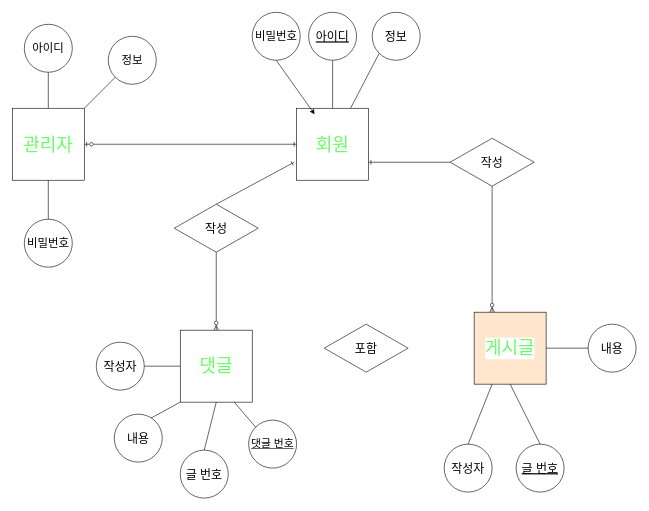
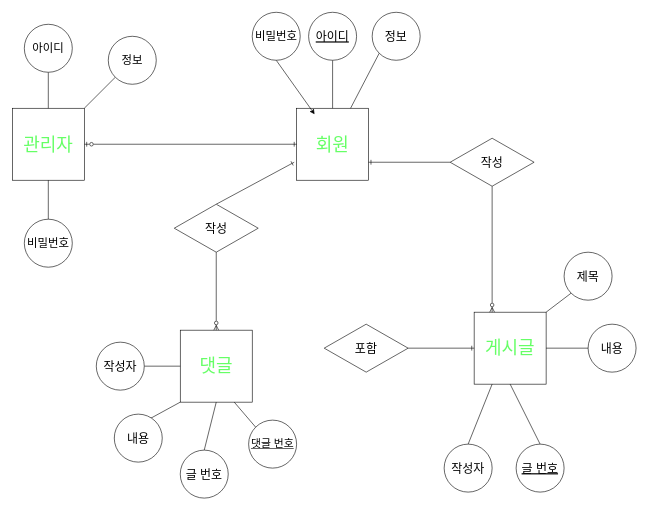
  <mxCell id="0" />
  <mxCell id="1" parent="0" />
  <mxCell id="2" value="회원" style="whiteSpace=wrap;html=1;aspect=fixed;labelBackgroundColor=#FFFFFF;labelBorderColor=none;fontSize=30;fontColor=#66FF66;" vertex="1" parent="1"><mxGeometry x="494" y="180" width="120" height="120" as="geometry" /></mxCell>
- <mxCell id="3" value="&lt;font color=&quot;#66ff66&quot;&gt;게시글&lt;/font&gt;" style="whiteSpace=wrap;html=1;aspect=fixed;labelBackgroundColor=#FFFFFF;labelBorderColor=none;fontSize=30;fontColor=#FFFFFF;fillColor=#ffe6cc;" vertex="1" parent="1"><mxGeometry x="790" y="520" width="120" height="120" as="geometry" /></mxCell>
+ <mxCell id="3" value="&lt;font color=&quot;#66ff66&quot;&gt;게시글&lt;/font&gt;" style="whiteSpace=wrap;html=1;aspect=fixed;labelBackgroundColor=#FFFFFF;labelBorderColor=none;fontSize=30;fontColor=#FFFFFF;" vertex="1" parent="1"><mxGeometry x="790" y="520" width="120" height="120" as="geometry" /></mxCell>
  <mxCell id="4" value="&lt;font color=&quot;#66ff66&quot;&gt;댓글&lt;/font&gt;" style="whiteSpace=wrap;html=1;aspect=fixed;labelBackgroundColor=#FFFFFF;labelBorderColor=none;fontSize=30;fontColor=#FFFFFF;" vertex="1" parent="1"><mxGeometry x="300" y="550" width="120" height="120" as="geometry" /></mxCell>
  <mxCell id="5" style="rounded=0;orthogonalLoop=1;jettySize=auto;html=1;exitX=0.5;exitY=1;exitDx=0;exitDy=0;endArrow=none;endFill=0;" edge="1" parent="1" source="6" target="2"><mxGeometry relative="1" as="geometry" /></mxCell>
  <mxCell id="6" value="아이디" style="ellipse;whiteSpace=wrap;html=1;aspect=fixed;labelBackgroundColor=default;fontSize=20;fontStyle=4" vertex="1" parent="1"><mxGeometry x="514" y="20" width="80" height="80" as="geometry" /></mxCell>
  <mxCell id="7" style="rounded=0;orthogonalLoop=1;jettySize=auto;html=1;exitX=0.5;exitY=1;exitDx=0;exitDy=0;entryX=0.25;entryY=0.083;entryDx=0;entryDy=0;entryPerimeter=0;" edge="1" parent="1" source="8" target="2"><mxGeometry relative="1" as="geometry" /></mxCell>
  <mxCell id="8" value="&lt;font style=&quot;font-size: 19px;&quot;&gt;비밀번호&lt;/font&gt;" style="ellipse;whiteSpace=wrap;html=1;aspect=fixed;labelBackgroundColor=default;fontSize=20;" vertex="1" parent="1"><mxGeometry x="420" y="20" width="80" height="80" as="geometry" /></mxCell>
  <mxCell id="9" style="orthogonalLoop=1;jettySize=auto;html=1;exitX=0;exitY=1;exitDx=0;exitDy=0;entryX=0.75;entryY=0;entryDx=0;entryDy=0;rounded=0;endArrow=none;endFill=0;" edge="1" parent="1" source="10" target="2"><mxGeometry relative="1" as="geometry" /></mxCell>
  <mxCell id="10" value="정보" style="ellipse;whiteSpace=wrap;html=1;aspect=fixed;labelBackgroundColor=default;fontSize=20;" vertex="1" parent="1"><mxGeometry x="620" y="20" width="80" height="80" as="geometry" /></mxCell>
  <mxCell id="11" style="rounded=0;orthogonalLoop=1;jettySize=auto;html=1;exitX=0.5;exitY=0;exitDx=0;exitDy=0;entryX=0.25;entryY=1;entryDx=0;entryDy=0;endArrow=none;endFill=0;" edge="1" parent="1" source="12" target="3"><mxGeometry relative="1" as="geometry" /></mxCell>
  <mxCell id="12" value="작성자" style="ellipse;whiteSpace=wrap;html=1;aspect=fixed;labelBackgroundColor=default;fontSize=20;" vertex="1" parent="1"><mxGeometry x="740" y="740" width="80" height="80" as="geometry" /></mxCell>
  <mxCell id="13" style="rounded=0;orthogonalLoop=1;jettySize=auto;html=1;exitX=0.5;exitY=0;exitDx=0;exitDy=0;entryX=0.5;entryY=1;entryDx=0;entryDy=0;endArrow=none;endFill=0;" edge="1" parent="1" source="14" target="3"><mxGeometry relative="1" as="geometry" /></mxCell>
  <mxCell id="14" value="&lt;u&gt;글 번호&lt;/u&gt;" style="ellipse;whiteSpace=wrap;html=1;aspect=fixed;labelBackgroundColor=default;fontSize=20;" vertex="1" parent="1"><mxGeometry x="860" y="740" width="80" height="80" as="geometry" /></mxCell>
  <mxCell id="15" style="rounded=0;orthogonalLoop=1;jettySize=auto;html=1;exitX=1;exitY=0.5;exitDx=0;exitDy=0;endArrow=none;endFill=0;" edge="1" parent="1" source="16" target="3"><mxGeometry relative="1" as="geometry" /></mxCell>
  <mxCell id="16" value="내용" style="ellipse;whiteSpace=wrap;html=1;aspect=fixed;labelBackgroundColor=default;fontSize=20;" vertex="1" parent="1"><mxGeometry x="980" y="540" width="80" height="80" as="geometry" /></mxCell>
+ <mxCell id="17" style="rounded=0;orthogonalLoop=1;jettySize=auto;html=1;exitX=0;exitY=1;exitDx=0;exitDy=0;entryX=1;entryY=0;entryDx=0;entryDy=0;endArrow=none;endFill=0;" edge="1" parent="1" source="18" target="3"><mxGeometry relative="1" as="geometry" /></mxCell>
+ <mxCell id="18" value="제목" style="ellipse;whiteSpace=wrap;html=1;aspect=fixed;labelBackgroundColor=default;fontSize=20;" vertex="1" parent="1"><mxGeometry x="940" y="420" width="80" height="80" as="geometry" /></mxCell>
  <mxCell id="19" style="rounded=0;orthogonalLoop=1;jettySize=auto;html=1;exitX=1;exitY=0.5;exitDx=0;exitDy=0;entryX=0;entryY=0.5;entryDx=0;entryDy=0;endArrow=none;endFill=0;" edge="1" parent="1" source="20" target="4"><mxGeometry relative="1" as="geometry" /></mxCell>
  <mxCell id="20" value="작성자" style="ellipse;whiteSpace=wrap;html=1;aspect=fixed;labelBackgroundColor=default;fontSize=20;" vertex="1" parent="1"><mxGeometry x="160" y="570" width="80" height="80" as="geometry" /></mxCell>
  <mxCell id="21" style="rounded=0;orthogonalLoop=1;jettySize=auto;html=1;exitX=0;exitY=0.5;exitDx=0;exitDy=0;entryX=0;entryY=1;entryDx=0;entryDy=0;endArrow=none;endFill=0;" edge="1" parent="1" source="22" target="4"><mxGeometry relative="1" as="geometry" /></mxCell>
  <mxCell id="22" value="내용" style="ellipse;whiteSpace=wrap;html=1;aspect=fixed;labelBackgroundColor=default;fontSize=20;" vertex="1" parent="1"><mxGeometry x="190" y="690" width="80" height="80" as="geometry" /></mxCell>
  <mxCell id="23" style="rounded=0;orthogonalLoop=1;jettySize=auto;html=1;exitX=0.5;exitY=0;exitDx=0;exitDy=0;entryX=0.5;entryY=1;entryDx=0;entryDy=0;endArrow=none;endFill=0;" edge="1" parent="1" source="26" target="4"><mxGeometry relative="1" as="geometry"><mxPoint x="409.996" y="1008.284" as="sourcePoint" /></mxGeometry></mxCell>
  <mxCell id="24" value="댓글 번호" style="ellipse;whiteSpace=wrap;html=1;aspect=fixed;labelBackgroundColor=default;fontSize=18;fontStyle=4" vertex="1" parent="1"><mxGeometry x="414" y="700" width="80" height="80" as="geometry" /></mxCell>
  <mxCell id="25" style="rounded=0;orthogonalLoop=1;jettySize=auto;html=1;exitX=0;exitY=0;exitDx=0;exitDy=0;entryX=0.75;entryY=1;entryDx=0;entryDy=0;endArrow=none;endFill=0;" edge="1" parent="1" source="24" target="4"><mxGeometry relative="1" as="geometry"><mxPoint x="398.28" y="830" as="sourcePoint" /></mxGeometry></mxCell>
  <mxCell id="26" value="글 번호" style="ellipse;whiteSpace=wrap;html=1;aspect=fixed;labelBackgroundColor=default;fontSize=20;" vertex="1" parent="1"><mxGeometry x="300" y="750" width="80" height="80" as="geometry" /></mxCell>
  <mxCell id="27" style="rounded=0;orthogonalLoop=1;jettySize=auto;html=1;exitX=0;exitY=0.5;exitDx=0;exitDy=0;endArrow=ERone;endFill=0;startArrow=none;startFill=0;entryX=1;entryY=0.75;entryDx=0;entryDy=0;" edge="1" parent="1" source="29" target="2"><mxGeometry relative="1" as="geometry" /></mxCell>
  <mxCell id="28" style="rounded=0;orthogonalLoop=1;jettySize=auto;html=1;exitX=0.5;exitY=1;exitDx=0;exitDy=0;endArrow=ERzeroToMany;endFill=0;entryX=0.25;entryY=0;entryDx=0;entryDy=0;" edge="1" parent="1" source="29" target="3"><mxGeometry relative="1" as="geometry"><mxPoint x="820" y="450" as="targetPoint" /></mxGeometry></mxCell>
  <mxCell id="29" value="작성" style="rhombus;whiteSpace=wrap;html=1;labelBackgroundColor=default;fontSize=20;" vertex="1" parent="1"><mxGeometry x="750" y="230" width="140" height="80" as="geometry" /></mxCell>
  <mxCell id="30" style="rounded=0;orthogonalLoop=1;jettySize=auto;html=1;exitX=0.5;exitY=0;exitDx=0;exitDy=0;endArrow=ERone;endFill=0;" edge="1" parent="1" source="32"><mxGeometry relative="1" as="geometry"><mxPoint x="490" y="270" as="targetPoint" /></mxGeometry></mxCell>
  <mxCell id="31" style="rounded=0;orthogonalLoop=1;jettySize=auto;html=1;exitX=0.5;exitY=1;exitDx=0;exitDy=0;endArrow=ERzeroToMany;endFill=0;" edge="1" parent="1" source="32" target="4"><mxGeometry relative="1" as="geometry" /></mxCell>
  <mxCell id="32" value="작성" style="rhombus;whiteSpace=wrap;html=1;labelBackgroundColor=default;fontSize=20;" vertex="1" parent="1"><mxGeometry x="290" y="340" width="140" height="80" as="geometry" /></mxCell>
+ <mxCell id="33" style="rounded=0;orthogonalLoop=1;jettySize=auto;html=1;endArrow=ERone;endFill=0;exitX=1;exitY=0.5;exitDx=0;exitDy=0;" edge="1" parent="1" source="34" target="3"><mxGeometry relative="1" as="geometry"><mxPoint x="700" y="550" as="sourcePoint" /></mxGeometry></mxCell>
  <mxCell id="34" value="포함" style="rhombus;whiteSpace=wrap;html=1;labelBackgroundColor=default;fontSize=20;" vertex="1" parent="1"><mxGeometry x="540" y="540" width="140" height="80" as="geometry" /></mxCell>
  <mxCell id="35" style="rounded=0;orthogonalLoop=1;jettySize=auto;html=1;exitX=1;exitY=0.5;exitDx=0;exitDy=0;endArrow=ERone;endFill=0;startArrow=ERzeroToOne;startFill=0;" edge="1" parent="1" source="36" target="2"><mxGeometry relative="1" as="geometry" /></mxCell>
  <mxCell id="36" value="관리자" style="whiteSpace=wrap;html=1;aspect=fixed;labelBackgroundColor=#FFFFFF;labelBorderColor=none;fontSize=30;fontColor=#66FF66;" vertex="1" parent="1"><mxGeometry x="20" y="180" width="120" height="120" as="geometry" /></mxCell>
  <mxCell id="37" style="rounded=0;orthogonalLoop=1;jettySize=auto;html=1;exitX=0.5;exitY=1;exitDx=0;exitDy=0;entryX=0.5;entryY=0;entryDx=0;entryDy=0;endArrow=none;endFill=0;" edge="1" parent="1" source="38" target="36"><mxGeometry relative="1" as="geometry" /></mxCell>
  <mxCell id="38" value="&lt;font style=&quot;font-size: 19px;&quot;&gt;아이디&lt;/font&gt;" style="ellipse;whiteSpace=wrap;html=1;aspect=fixed;labelBackgroundColor=default;fontSize=20;" vertex="1" parent="1"><mxGeometry x="40" y="40" width="80" height="80" as="geometry" /></mxCell>
  <mxCell id="39" style="rounded=0;orthogonalLoop=1;jettySize=auto;html=1;exitX=0.5;exitY=0;exitDx=0;exitDy=0;entryX=0.5;entryY=1;entryDx=0;entryDy=0;endArrow=none;endFill=0;" edge="1" parent="1" source="40" target="36"><mxGeometry relative="1" as="geometry" /></mxCell>
  <mxCell id="40" value="&lt;span style=&quot;font-size: 19px;&quot;&gt;비밀번호&lt;/span&gt;" style="ellipse;whiteSpace=wrap;html=1;aspect=fixed;labelBackgroundColor=default;fontSize=20;" vertex="1" parent="1"><mxGeometry x="40" y="365" width="80" height="80" as="geometry" /></mxCell>
  <mxCell id="41" style="rounded=0;orthogonalLoop=1;jettySize=auto;html=1;exitX=0;exitY=1;exitDx=0;exitDy=0;entryX=1;entryY=0;entryDx=0;entryDy=0;endArrow=none;endFill=0;" edge="1" parent="1" source="42" target="36"><mxGeometry relative="1" as="geometry" /></mxCell>
  <mxCell id="42" value="&lt;font style=&quot;font-size: 19px;&quot;&gt;정보&lt;/font&gt;" style="ellipse;whiteSpace=wrap;html=1;aspect=fixed;labelBackgroundColor=default;fontSize=20;" vertex="1" parent="1"><mxGeometry x="180" y="60" width="80" height="80" as="geometry" /></mxCell>
